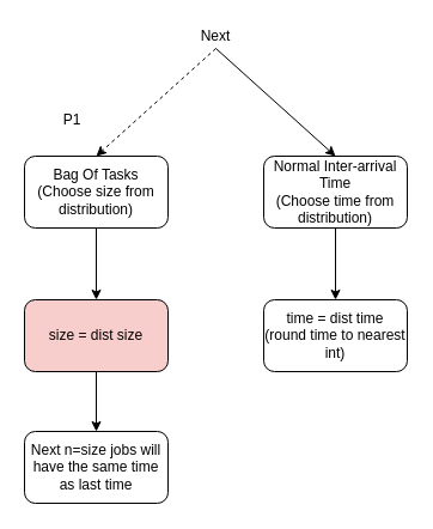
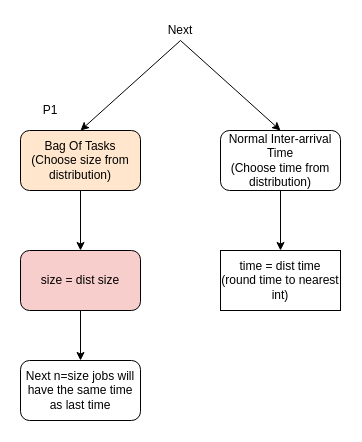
  <mxCell id="0" />
  <mxCell id="1" parent="0" />
- <mxCell id="2" value="Bag Of Tasks&lt;br&gt;(Choose size from distribution)" style="rounded=1;whiteSpace=wrap;html=1;" vertex="1" parent="1"><mxGeometry x="20" y="130" width="120" height="60" as="geometry" /></mxCell>
+ <mxCell id="2" value="Bag Of Tasks&lt;br&gt;(Choose size from distribution)" style="rounded=1;whiteSpace=wrap;html=1;fillColor=#ffe6cc;" vertex="1" parent="1"><mxGeometry x="20" y="130" width="120" height="60" as="geometry" /></mxCell>
  <mxCell id="3" value="Next" style="text;html=1;strokeColor=none;fillColor=none;align=center;verticalAlign=middle;whiteSpace=wrap;rounded=0;" vertex="1" parent="1"><mxGeometry x="160" y="20" width="40" height="20" as="geometry" /></mxCell>
  <mxCell id="4" value="Normal Inter-arrival Time&lt;br&gt;(Choose time from distribution)" style="rounded=1;whiteSpace=wrap;html=1;" vertex="1" parent="1"><mxGeometry x="220" y="130" width="120" height="60" as="geometry" /></mxCell>
  <mxCell id="5" value="" style="endArrow=classic;html=1;exitX=0.5;exitY=1;exitDx=0;exitDy=0;entryX=0.5;entryY=0;entryDx=0;entryDy=0;" edge="1" parent="1" source="3" target="4"><mxGeometry width="50" height="50" relative="1" as="geometry"><mxPoint x="230" y="90" as="sourcePoint" /><mxPoint x="280" y="40" as="targetPoint" /></mxGeometry></mxCell>
- <mxCell id="6" value="" style="endArrow=classic;html=1;entryX=0.5;entryY=0;entryDx=0;entryDy=0;exitX=0.5;exitY=1;exitDx=0;exitDy=0;dashed=1;" edge="1" parent="1" source="3" target="2"><mxGeometry width="50" height="50" relative="1" as="geometry"><mxPoint x="110" y="110" as="sourcePoint" /><mxPoint x="160" y="60" as="targetPoint" /></mxGeometry></mxCell>
- <mxCell id="7" value="P1" style="text;html=1;strokeColor=none;fillColor=none;align=center;verticalAlign=middle;whiteSpace=wrap;rounded=0;" vertex="1" parent="1"><mxGeometry x="40" y="90" width="40" height="20" as="geometry" /></mxCell>
+ <mxCell id="6" value="" style="endArrow=classic;html=1;entryX=0.5;entryY=0;entryDx=0;entryDy=0;exitX=0.5;exitY=1;exitDx=0;exitDy=0;" edge="1" parent="1" source="3" target="2"><mxGeometry width="50" height="50" relative="1" as="geometry"><mxPoint x="110" y="110" as="sourcePoint" /><mxPoint x="160" y="60" as="targetPoint" /></mxGeometry></mxCell>
+ <mxCell id="7" value="P1" style="text;html=1;strokeColor=none;fillColor=none;align=center;verticalAlign=middle;whiteSpace=wrap;rounded=0;" vertex="1" parent="1"><mxGeometry x="30" y="100" width="40" height="20" as="geometry" /></mxCell>
  <mxCell id="8" value="" style="endArrow=classic;html=1;exitX=0.5;exitY=1;exitDx=0;exitDy=0;entryX=0.5;entryY=0;entryDx=0;entryDy=0;" edge="1" parent="1" source="4" target="10"><mxGeometry width="50" height="50" relative="1" as="geometry"><mxPoint x="140" y="320" as="sourcePoint" /><mxPoint x="280" y="270" as="targetPoint" /></mxGeometry></mxCell>
  <mxCell id="9" value="" style="endArrow=classic;html=1;exitX=0.5;exitY=1;exitDx=0;exitDy=0;" edge="1" parent="1" source="2"><mxGeometry width="50" height="50" relative="1" as="geometry"><mxPoint x="0" y="270" as="sourcePoint" /><mxPoint x="80" y="250" as="targetPoint" /></mxGeometry></mxCell>
- <mxCell id="10" value="time = dist time&lt;br&gt;(round time to nearest int)" style="rounded=1;whiteSpace=wrap;html=1;" vertex="1" parent="1"><mxGeometry x="220" y="250" width="120" height="60" as="geometry" /></mxCell>
+ <mxCell id="10" value="time = dist time&lt;br&gt;(round time to nearest int)" style="whiteSpace=wrap;html=1;rounded=0;" vertex="1" parent="1"><mxGeometry x="220" y="250" width="120" height="60" as="geometry" /></mxCell>
  <mxCell id="11" value="" style="edgeStyle=orthogonalEdgeStyle;rounded=0;orthogonalLoop=1;jettySize=auto;html=1;entryX=0.5;entryY=0;entryDx=0;entryDy=0;" edge="1" parent="1" source="12" target="13"><mxGeometry relative="1" as="geometry"><mxPoint x="80" y="390" as="targetPoint" /></mxGeometry></mxCell>
  <mxCell id="12" value="size = dist size" style="rounded=1;whiteSpace=wrap;html=1;fillColor=#f8cecc;" vertex="1" parent="1"><mxGeometry x="20" y="250" width="120" height="60" as="geometry" /></mxCell>
  <mxCell id="13" value="Next n=size jobs will have the same time as last time" style="rounded=1;whiteSpace=wrap;html=1;" vertex="1" parent="1"><mxGeometry x="20" y="360" width="120" height="60" as="geometry" /></mxCell>
